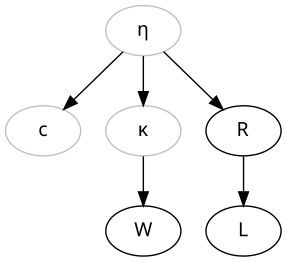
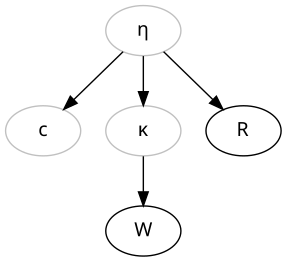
  digraph {
    fontname="Noto Sans"
    node [fontname="Noto Sans"]
    edge [fontname="Noto Sans"]
    c [color=grey]
    n2 [color=grey label="η"]
    n3 [color=grey label="κ"]
    R
    W
-   L
    n2 -> c
    n2 -> n3
    n2 -> R
    n3 -> W
-   R -> L
  }
